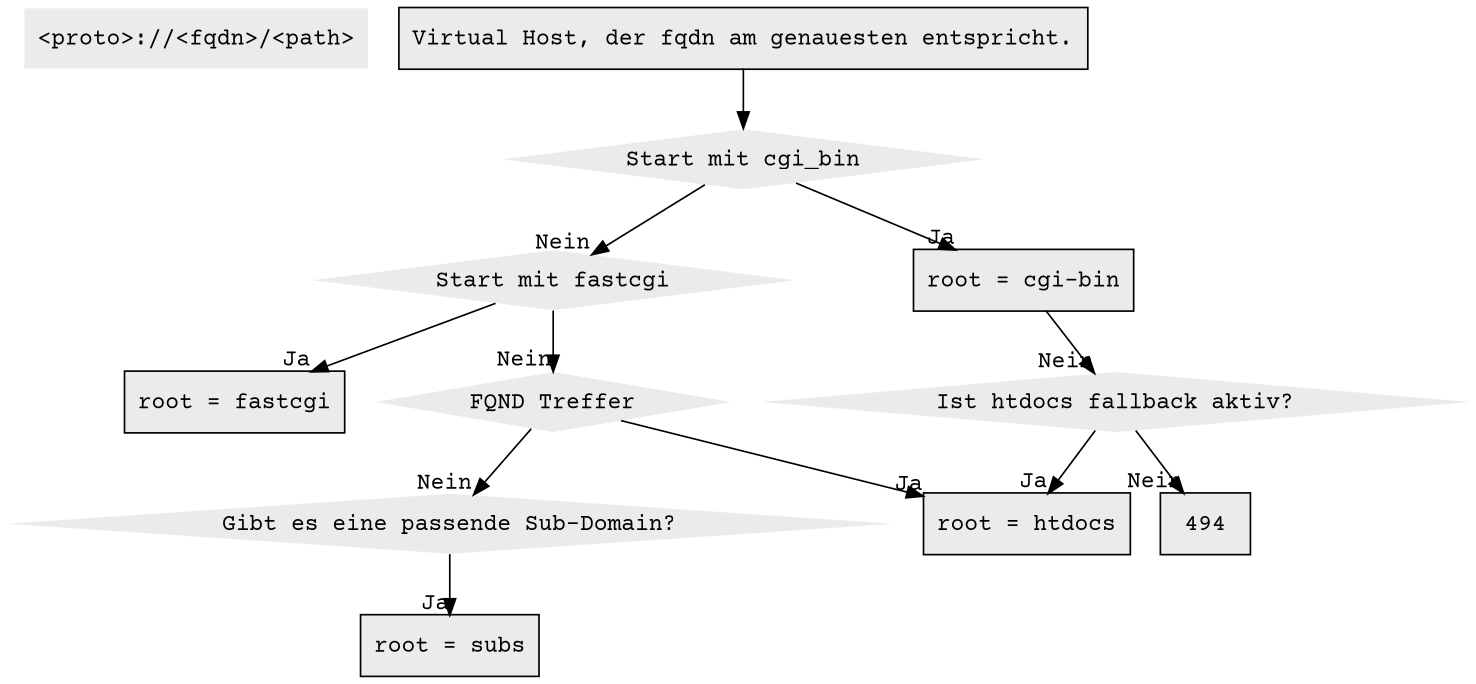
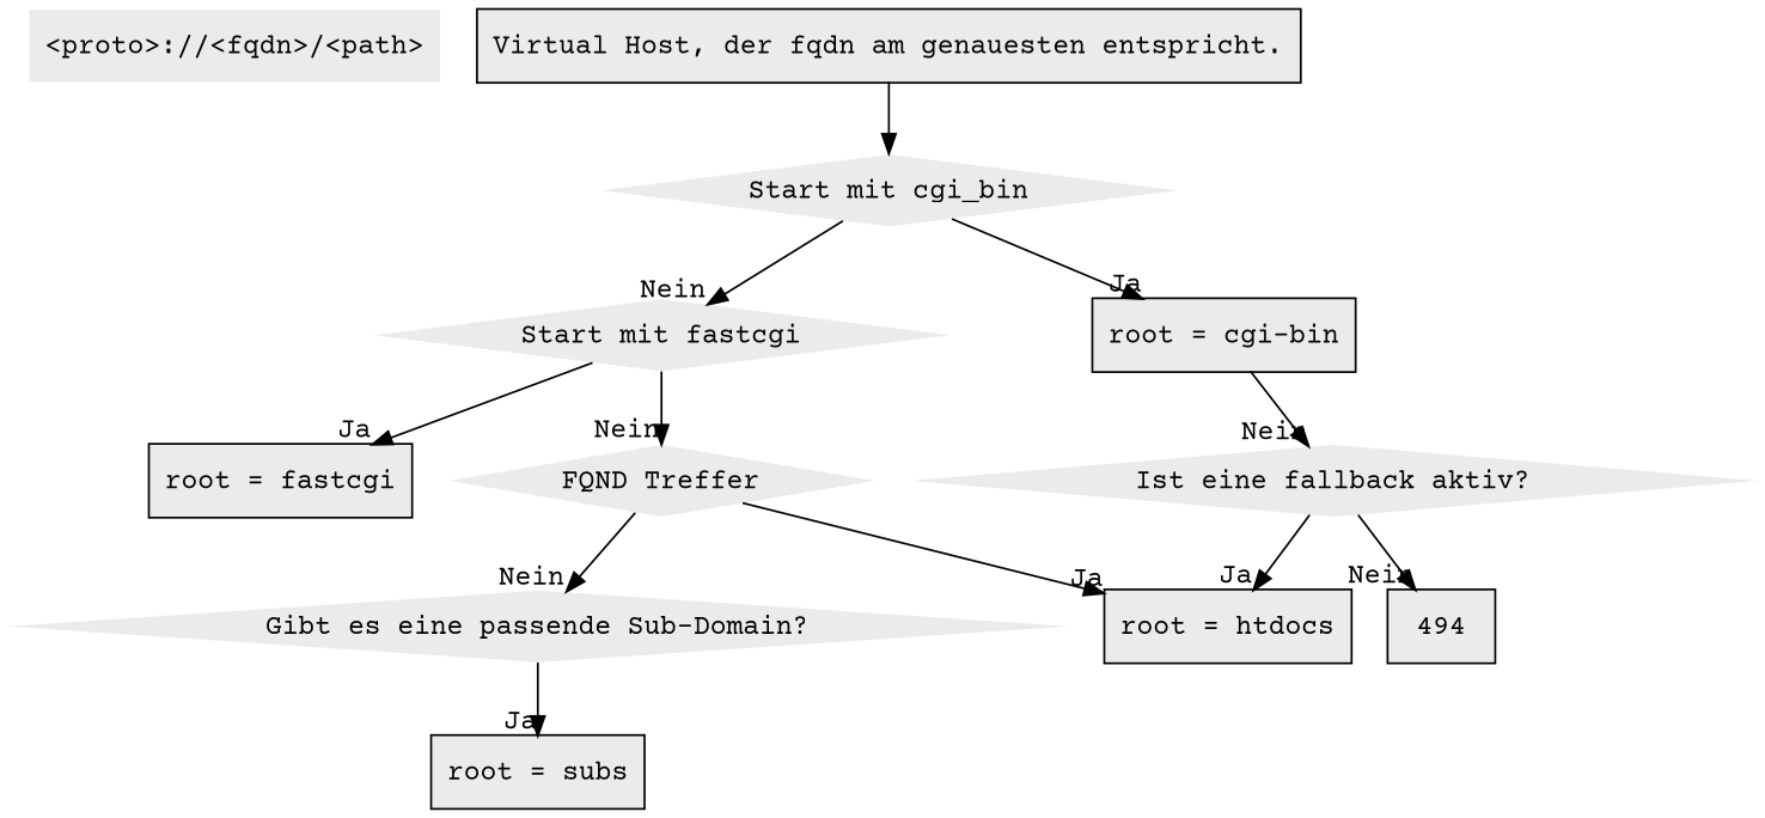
  digraph {
    fontname="Courier Prime"
    node [fillcolor=grey92 font=Helvetica fontcolor=black fontname="Courier Prime" peripheries=0 shape=record style=filled]
    edge [fontname="Courier Prime" headlabel=Nein]
    n1 [label="<proto>://<fqdn>/<path>" shape=box]
    n2 [label="Virtual Host, der fqdn am genauesten entspricht."]
    n3 [label="Start mit cgi_bin" shape=diamond]
    n4 [label="Start mit fastcgi" shape=diamond]
    n5 [label="root = cgi-bin"]
    n6 [label="root = fastcgi"]
    n7 [label="FQND Treffer" shape=diamond]
-   n8 [label="Ist htdocs fallback aktiv?" shape=diamond]
+   n8 [label="Ist eine fallback aktiv?" shape=diamond]
    n9 [label="root = htdocs"]
    n10 [label="Gibt es eine passende Sub-Domain?" shape=diamond]
    n11 [label="root = subs"]
    n12 [label=494]
    n2 -> n3 [headlabel=""]
    n3 -> n4
    n3 -> n5 [headlabel=Ja]
    n4 -> n6 [headlabel=Ja]
    n4 -> n7
    n5 -> n8
    n7 -> n9 [headlabel=Ja]
    n7 -> n10
    n8 -> n9 [headlabel=Ja]
    n8 -> n12
    n10 -> n11 [headlabel=Ja]
  }
